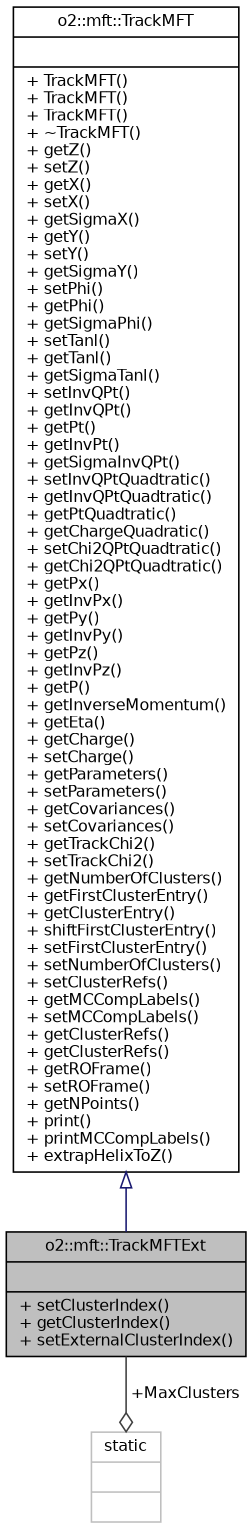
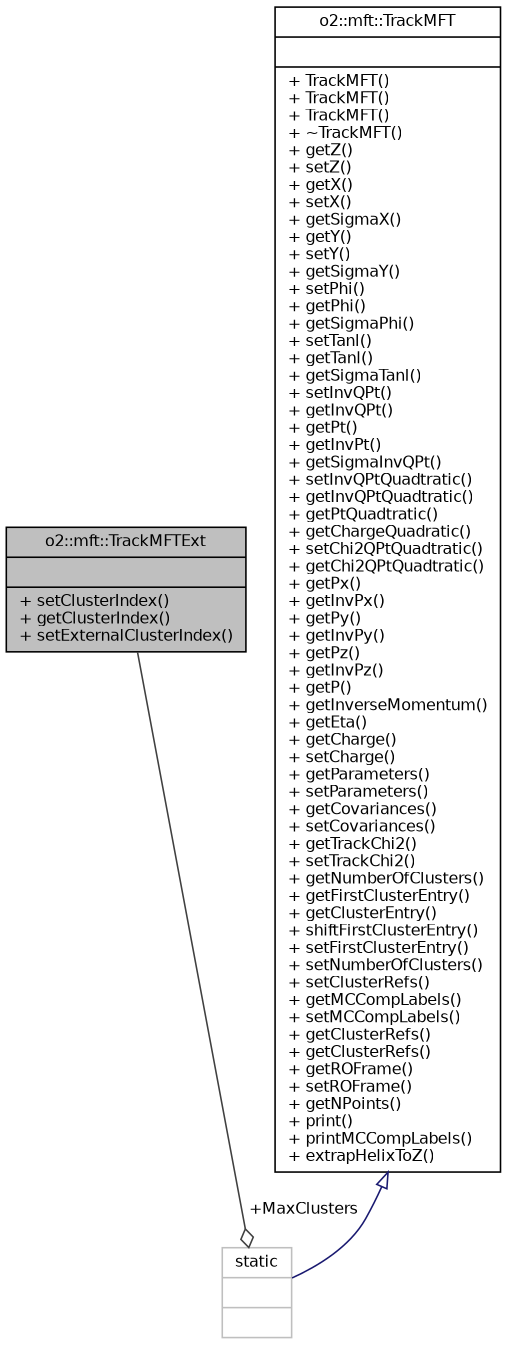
  digraph {
    node [color=black fontname=Helvetica fontsize=10 shape=record]
    edge [fontname=Helvetica fontsize=10 labelfontname=Helvetica labelfontsize=10 style=solid]
    n1 [fillcolor=grey75 fontcolor=black height=0.2 label="{o2::mft::TrackMFTExt\n||+ setClusterIndex()\l+ getClusterIndex()\l+ setExternalClusterIndex()\l}" style=filled width=0.4]
    n2 [color=grey75 height=0.2 label="{static\n||}" width=0.4]
    n3 [height=0.2 label="{o2::mft::TrackMFT\n||+ TrackMFT()\l+ TrackMFT()\l+ TrackMFT()\l+ ~TrackMFT()\l+ getZ()\l+ setZ()\l+ getX()\l+ setX()\l+ getSigmaX()\l+ getY()\l+ setY()\l+ getSigmaY()\l+ setPhi()\l+ getPhi()\l+ getSigmaPhi()\l+ setTanl()\l+ getTanl()\l+ getSigmaTanl()\l+ setInvQPt()\l+ getInvQPt()\l+ getPt()\l+ getInvPt()\l+ getSigmaInvQPt()\l+ setInvQPtQuadtratic()\l+ getInvQPtQuadtratic()\l+ getPtQuadtratic()\l+ getChargeQuadratic()\l+ setChi2QPtQuadtratic()\l+ getChi2QPtQuadtratic()\l+ getPx()\l+ getInvPx()\l+ getPy()\l+ getInvPy()\l+ getPz()\l+ getInvPz()\l+ getP()\l+ getInverseMomentum()\l+ getEta()\l+ getCharge()\l+ setCharge()\l+ getParameters()\l+ setParameters()\l+ getCovariances()\l+ setCovariances()\l+ getTrackChi2()\l+ setTrackChi2()\l+ getNumberOfClusters()\l+ getFirstClusterEntry()\l+ getClusterEntry()\l+ shiftFirstClusterEntry()\l+ setFirstClusterEntry()\l+ setNumberOfClusters()\l+ setClusterRefs()\l+ getMCCompLabels()\l+ setMCCompLabels()\l+ getClusterRefs()\l+ getClusterRefs()\l+ getROFrame()\l+ setROFrame()\l+ getNPoints()\l+ print()\l+ printMCCompLabels()\l+ extrapHelixToZ()\l}" width=0.4]
    n1 -> n2 [arrowhead=odiamond color=grey25 label=" +MaxClusters"]
-   n3 -> n1 [arrowtail=onormal color=midnightblue dir=back]
+   n3 -> n2 [arrowtail=onormal color=midnightblue dir=back]
  }
